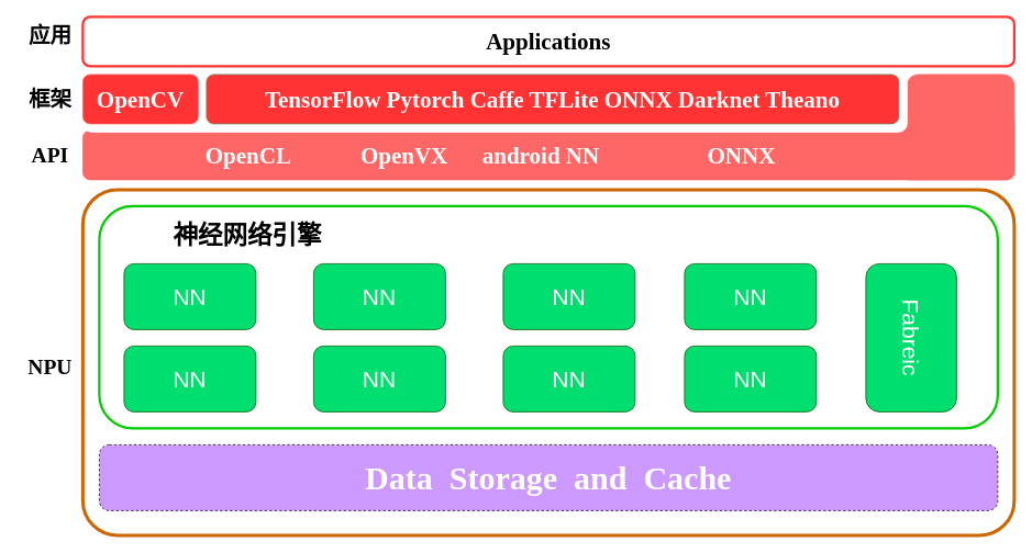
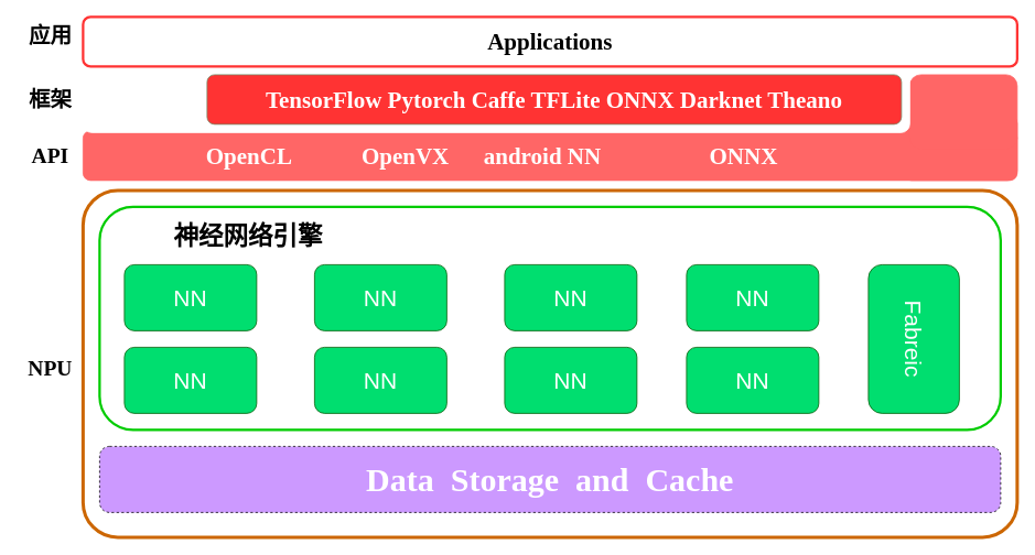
  <mxCell id="0" />
  <mxCell id="1" parent="0" />
  <mxCell id="2" value="" style="rounded=1;whiteSpace=wrap;html=1;arcSize=10;strokeColor=#CC6600;strokeWidth=4;" vertex="1" parent="1"><mxGeometry x="100" y="230" width="1130" height="420" as="geometry" /></mxCell>
  <mxCell id="3" value="" style="rounded=1;whiteSpace=wrap;html=1;fillColor=#FF6666;strokeColor=#FF6666;fontColor=#000000;fillStyle=auto;" vertex="1" parent="1"><mxGeometry x="1090" y="137" width="140" height="81" as="geometry" /></mxCell>
  <mxCell id="4" value="&lt;div style=&quot;&quot;&gt;&lt;font face=&quot;Garamond&quot; style=&quot;color: rgb(255, 255, 255); font-size: 28px;&quot;&gt;&lt;font style=&quot;background-color: transparent;&quot;&gt;&lt;b style=&quot;&quot;&gt;&amp;nbsp; &amp;nbsp; &amp;nbsp; &amp;nbsp; &amp;nbsp; &amp;nbsp; &amp;nbsp; &amp;nbsp; &amp;nbsp; &amp;nbsp; &amp;nbsp;OpenCL&amp;nbsp; &amp;nbsp; &amp;nbsp; &amp;nbsp; &amp;nbsp; &amp;nbsp;&amp;nbsp;&lt;/b&gt;&lt;/font&gt;&lt;font style=&quot;background-color: transparent;&quot;&gt;&lt;b&gt;OpenVX&lt;span style=&quot;white-space: pre;&quot;&gt;&#09;&lt;/span&gt;&amp;nbsp; &amp;nbsp; &amp;nbsp;&lt;/b&gt;&lt;/font&gt;&lt;font style=&quot;background-color: transparent;&quot;&gt;&lt;b style=&quot;&quot;&gt;android NN&lt;span style=&quot;white-space: pre;&quot;&gt;&#09;&lt;/span&gt;&lt;span style=&quot;white-space: pre;&quot;&gt;&#09;&amp;nbsp;&lt;/span&gt;&amp;nbsp; &amp;nbsp;ONNX&lt;/b&gt;&lt;/font&gt;&lt;/font&gt;&lt;/div&gt;" style="rounded=1;whiteSpace=wrap;html=1;fillColor=#FF6666;strokeColor=#FF6666;fontColor=#000000;fillStyle=auto;align=left;" vertex="1" parent="1"><mxGeometry x="100" y="158" width="1130" height="60" as="geometry" /></mxCell>
  <mxCell id="5" value="" style="rounded=1;whiteSpace=wrap;html=1;fillColor=#FF6666;strokeColor=#FF6666;fontColor=#000000;fillStyle=auto;" vertex="1" parent="1"><mxGeometry x="1100" y="90" width="130" height="90" as="geometry" /></mxCell>
  <mxCell id="6" value="" style="rounded=1;whiteSpace=wrap;html=1;strokeColor=#FFFFFF;" vertex="1" parent="1"><mxGeometry x="100" y="90" width="1000" height="70" as="geometry" /></mxCell>
  <mxCell id="7" value="&lt;font face=&quot;Garamond&quot; style=&quot;font-size: 28px;&quot;&gt;&lt;b style=&quot;&quot;&gt;Applications&lt;/b&gt;&lt;/font&gt;" style="rounded=1;whiteSpace=wrap;html=1;strokeColor=light-dark(#FF3333,#EDEDED);strokeWidth=3;" vertex="1" parent="1"><mxGeometry x="100" y="20" width="1130" height="60" as="geometry" /></mxCell>
- <mxCell id="8" value="&lt;font face=&quot;Garamond&quot; style=&quot;color: rgb(255, 255, 255); font-size: 28px;&quot;&gt;&lt;b style=&quot;&quot;&gt;OpenCV&lt;/b&gt;&lt;/font&gt;" style="rounded=1;whiteSpace=wrap;html=1;fillColor=#FF3333;strokeColor=#FF6666;fontColor=#000000;fillStyle=auto;" vertex="1" parent="1"><mxGeometry x="100" y="90" width="140" height="60" as="geometry" /></mxCell>
  <mxCell id="9" value="&lt;font face=&quot;Garamond&quot; style=&quot;font-size: 28px;&quot;&gt;&lt;b style=&quot;&quot;&gt;TensorFlow Pytorch Caffe TFLite ONNX Darknet Theano&lt;/b&gt;&lt;/font&gt;" style="rounded=1;whiteSpace=wrap;html=1;fillColor=#FF3333;fontColor=#ffffff;strokeColor=light-dark(#6d8764, #9db395);" vertex="1" parent="1"><mxGeometry x="250" y="90" width="840" height="60" as="geometry" /></mxCell>
  <mxCell id="10" value="&lt;font face=&quot;Garamond&quot; style=&quot;font-size: 26px;&quot;&gt;&lt;b&gt;应用&lt;/b&gt;&lt;/font&gt;" style="text;html=1;align=center;verticalAlign=middle;resizable=0;points=[];autosize=1;strokeColor=none;fillColor=none;" vertex="1" parent="1"><mxGeometry y="23" width="80" height="40" as="geometry" x="20" /></mxCell>
  <mxCell id="11" value="&lt;font face=&quot;Garamond&quot; style=&quot;font-size: 26px;&quot;&gt;&lt;b&gt;框架&lt;/b&gt;&lt;/font&gt;" style="text;html=1;align=center;verticalAlign=middle;resizable=0;points=[];autosize=1;strokeColor=none;fillColor=none;" vertex="1" parent="1"><mxGeometry y="100" width="80" height="40" as="geometry" x="20" /></mxCell>
  <mxCell id="12" value="&lt;font face=&quot;Garamond&quot; style=&quot;font-size: 26px;&quot;&gt;&lt;b&gt;API&lt;/b&gt;&lt;/font&gt;" style="text;html=1;align=center;verticalAlign=middle;resizable=0;points=[];autosize=1;strokeColor=none;fillColor=none;" vertex="1" parent="1"><mxGeometry x="30" y="168" width="60" height="40" as="geometry" /></mxCell>
  <mxCell id="13" value="&lt;font face=&quot;Garamond&quot; style=&quot;font-size: 26px;&quot;&gt;&lt;b&gt;NPU&lt;/b&gt;&lt;/font&gt;" style="text;html=1;align=center;verticalAlign=middle;resizable=0;points=[];autosize=1;strokeColor=none;fillColor=none;" vertex="1" parent="1"><mxGeometry y="425" width="80" height="40" as="geometry" x="20" /></mxCell>
  <mxCell id="14" value="" style="rounded=1;whiteSpace=wrap;html=1;strokeColor=#00CC00;strokeWidth=3;" vertex="1" parent="1"><mxGeometry x="120" y="250" width="1090" height="270" as="geometry" /></mxCell>
  <mxCell id="15" value="&lt;font style=&quot;font-size: 30px;&quot; face=&quot;Garamond&quot;&gt;&lt;b&gt;神经网络引擎&lt;/b&gt;&lt;/font&gt;" style="text;html=1;align=center;verticalAlign=middle;whiteSpace=wrap;rounded=0;" vertex="1" parent="1"><mxGeometry x="200" y="270" width="200" height="30" as="geometry" /></mxCell>
  <mxCell id="16" value="&lt;font face=&quot;Garamond&quot; style=&quot;font-size: 40px; color: rgb(255, 255, 255);&quot;&gt;&lt;b&gt;Data&amp;nbsp; Storage&amp;nbsp; and&amp;nbsp; Cache&lt;/b&gt;&lt;/font&gt;" style="rounded=1;whiteSpace=wrap;html=1;fillColor=#CC99FF;dashed=1;" vertex="1" parent="1"><mxGeometry x="120" y="540" width="1090" height="80" as="geometry" /></mxCell>
  <mxCell id="17" value="&lt;font style=&quot;font-size: 28px; color: rgb(255, 255, 255);&quot;&gt;NN&lt;/font&gt;" style="rounded=1;whiteSpace=wrap;html=1;fillColor=light-dark(#00de6f, #a95100);strokeColor=#005700;fontColor=#ffffff;" vertex="1" parent="1"><mxGeometry x="150" y="320" width="160" height="80" as="geometry" /></mxCell>
  <mxCell id="18" value="&lt;font style=&quot;font-size: 28px; color: rgb(255, 255, 255);&quot;&gt;NN&lt;/font&gt;" style="rounded=1;whiteSpace=wrap;html=1;fillColor=light-dark(#00de6f, #a95100);strokeColor=#005700;fontColor=#ffffff;" vertex="1" parent="1"><mxGeometry x="150" y="420" width="160" height="80" as="geometry" /></mxCell>
  <mxCell id="19" value="&lt;font style=&quot;font-size: 28px; color: rgb(255, 255, 255);&quot;&gt;NN&lt;/font&gt;" style="rounded=1;whiteSpace=wrap;html=1;fillColor=light-dark(#00de6f, #a95100);strokeColor=#005700;fontColor=#ffffff;" vertex="1" parent="1"><mxGeometry x="380" y="320" width="160" height="80" as="geometry" /></mxCell>
  <mxCell id="20" value="&lt;font style=&quot;font-size: 28px; color: rgb(255, 255, 255);&quot;&gt;NN&lt;/font&gt;" style="rounded=1;whiteSpace=wrap;html=1;fillColor=light-dark(#00de6f, #a95100);strokeColor=#005700;fontColor=#ffffff;" vertex="1" parent="1"><mxGeometry x="380" y="420" width="160" height="80" as="geometry" /></mxCell>
  <mxCell id="21" value="&lt;font style=&quot;font-size: 28px; color: rgb(255, 255, 255);&quot;&gt;NN&lt;/font&gt;" style="rounded=1;whiteSpace=wrap;html=1;fillColor=light-dark(#00de6f, #a95100);strokeColor=#005700;fontColor=#ffffff;" vertex="1" parent="1"><mxGeometry x="610" y="320" width="160" height="80" as="geometry" /></mxCell>
  <mxCell id="22" value="&lt;font style=&quot;font-size: 28px; color: rgb(255, 255, 255);&quot;&gt;NN&lt;/font&gt;" style="rounded=1;whiteSpace=wrap;html=1;fillColor=light-dark(#00de6f, #a95100);strokeColor=#005700;fontColor=#ffffff;" vertex="1" parent="1"><mxGeometry x="610" y="420" width="160" height="80" as="geometry" /></mxCell>
  <mxCell id="23" value="&lt;font style=&quot;font-size: 28px; color: rgb(255, 255, 255);&quot;&gt;NN&lt;/font&gt;" style="rounded=1;whiteSpace=wrap;html=1;fillColor=light-dark(#00de6f, #a95100);strokeColor=#005700;fontColor=#ffffff;" vertex="1" parent="1"><mxGeometry x="830" y="320" width="160" height="80" as="geometry" /></mxCell>
  <mxCell id="24" value="&lt;font style=&quot;font-size: 28px; color: rgb(255, 255, 255);&quot;&gt;NN&lt;/font&gt;" style="rounded=1;whiteSpace=wrap;html=1;fillColor=light-dark(#00de6f, #a95100);strokeColor=#005700;fontColor=#ffffff;" vertex="1" parent="1"><mxGeometry x="830" y="420" width="160" height="80" as="geometry" /></mxCell>
  <mxCell id="25" value="&lt;font style=&quot;font-size: 28px; color: rgb(255, 255, 255);&quot;&gt;Fabreic&lt;/font&gt;" style="rounded=1;whiteSpace=wrap;html=1;fillColor=light-dark(#00de6f, #a95100);strokeColor=#005700;fontColor=#ffffff;rotation=90;" vertex="1" parent="1"><mxGeometry x="1015" y="355" width="180" height="110" as="geometry" /></mxCell>
